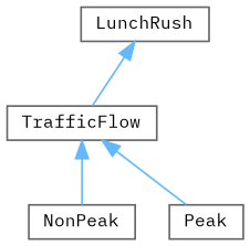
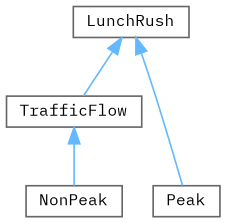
  digraph {
    fontname="IBM Plex Mono"
    rankdir=TB
    node [color=grey40 fillcolor=white fontname="IBM Plex Mono" fontsize=10 shape=box style=filled]
    edge [color=steelblue1 dir=back fontname="IBM Plex Mono" fontsize=10 labelfontname=Helvetica labelfontsize=10 style=solid]
    n1 [height=0.2 label=TrafficFlow width=0.4]
    n2 [height=0.2 label=NonPeak width=0.4]
    n3 [height=0.2 label=Peak width=0.4]
    n4 [height=0.2 label=LunchRush width=0.4]
    n1 -> n2
-   n1 -> n3
+   n4 -> n3
    n4 -> n1
  }
